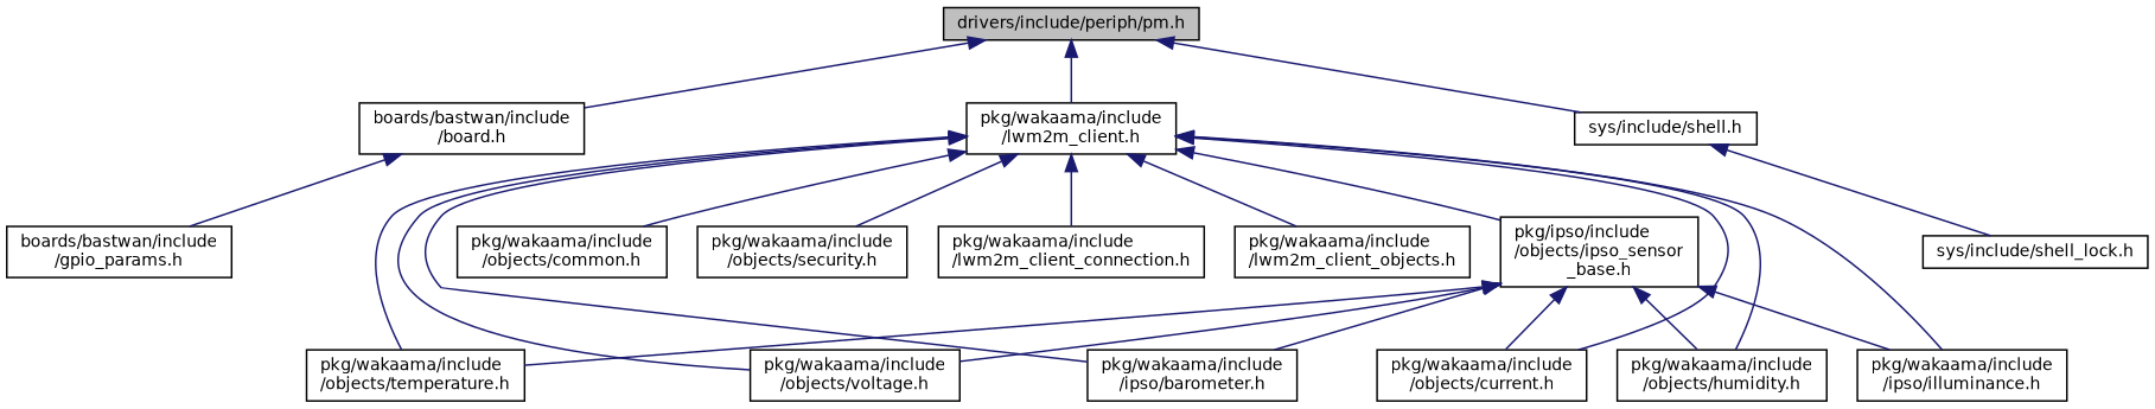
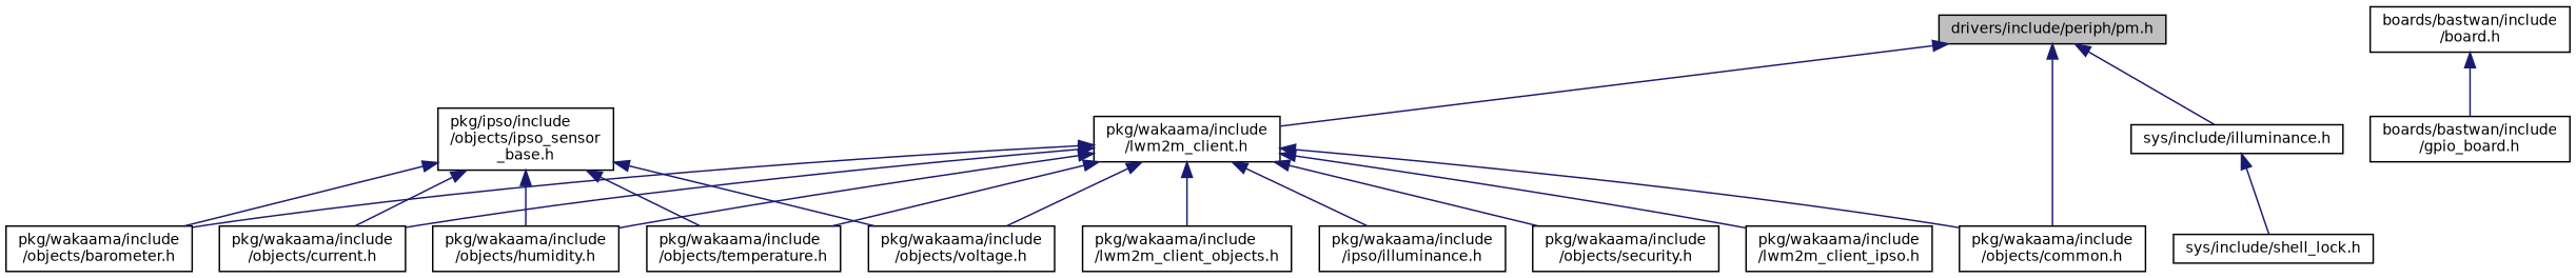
  digraph {
    node [color=black fillcolor=white fontname=Helvetica fontsize=10 shape=record style=filled]
    edge [color=midnightblue dir=back fontname=Helvetica fontsize=10 labelfontname=Helvetica labelfontsize=10 style=solid]
    n1 [fillcolor=grey75 fontcolor=black height=0.2 label="drivers/include/periph/pm.h" width=0.4]
    n2 [height=0.2 label="boards/bastwan/include\l/board.h" width=0.4]
    n3 [height=0.2 label="pkg/wakaama/include\l/lwm2m_client.h" width=0.4]
-   n4 [height=0.2 label="sys/include/shell.h" width=0.4]
-   n5 [height=0.2 label="boards/bastwan/include\l/gpio_params.h" width=0.4]
-   n6 [height=0.2 label="pkg/wakaama/include\l/lwm2m_client_connection.h" width=0.4]
+   n4 [height=0.2 label="sys/include/illuminance.h" width=0.4]
+   n5 [height=0.2 label="boards/bastwan/include\l/gpio_board.h" width=0.4]
+   n6 [height=0.2 label="pkg/wakaama/include\l/lwm2m_client_ipso.h" width=0.4]
    n7 [height=0.2 label="pkg/wakaama/include\l/lwm2m_client_objects.h" width=0.4]
-   n8 [height=0.2 label="pkg/wakaama/include\l/ipso/barometer.h" width=0.4]
+   n8 [height=0.2 label="pkg/wakaama/include\l/objects/barometer.h" width=0.4]
    n9 [height=0.2 label="pkg/wakaama/include\l/objects/common.h" width=0.4]
    n10 [height=0.2 label="pkg/wakaama/include\l/objects/current.h" width=0.4]
    n11 [height=0.2 label="pkg/wakaama/include\l/objects/humidity.h" width=0.4]
    n12 [height=0.2 label="pkg/wakaama/include\l/ipso/illuminance.h" width=0.4]
    n13 [height=0.2 label="pkg/ipso/include\l/objects/ipso_sensor\l_base.h" width=0.4]
    n14 [height=0.2 label="pkg/wakaama/include\l/objects/temperature.h" width=0.4]
    n15 [height=0.2 label="pkg/wakaama/include\l/objects/voltage.h" width=0.4]
    n16 [height=0.2 label="pkg/wakaama/include\l/objects/security.h" width=0.4]
    n17 [height=0.2 label="sys/include/shell_lock.h" width=0.4]
-   n1 -> n2
+   n1 -> n9
    n1 -> n3
    n1 -> n4
    n2 -> n5
    n3 -> n6
    n3 -> n7
    n3 -> n8
    n3 -> n9
    n3 -> n10
    n3 -> n11
    n3 -> n12
-   n3 -> n13
    n3 -> n14
    n3 -> n15
    n3 -> n16
    n4 -> n17
    n13 -> n8
    n13 -> n10
    n13 -> n11
-   n13 -> n12
    n13 -> n14
    n13 -> n15
  }
